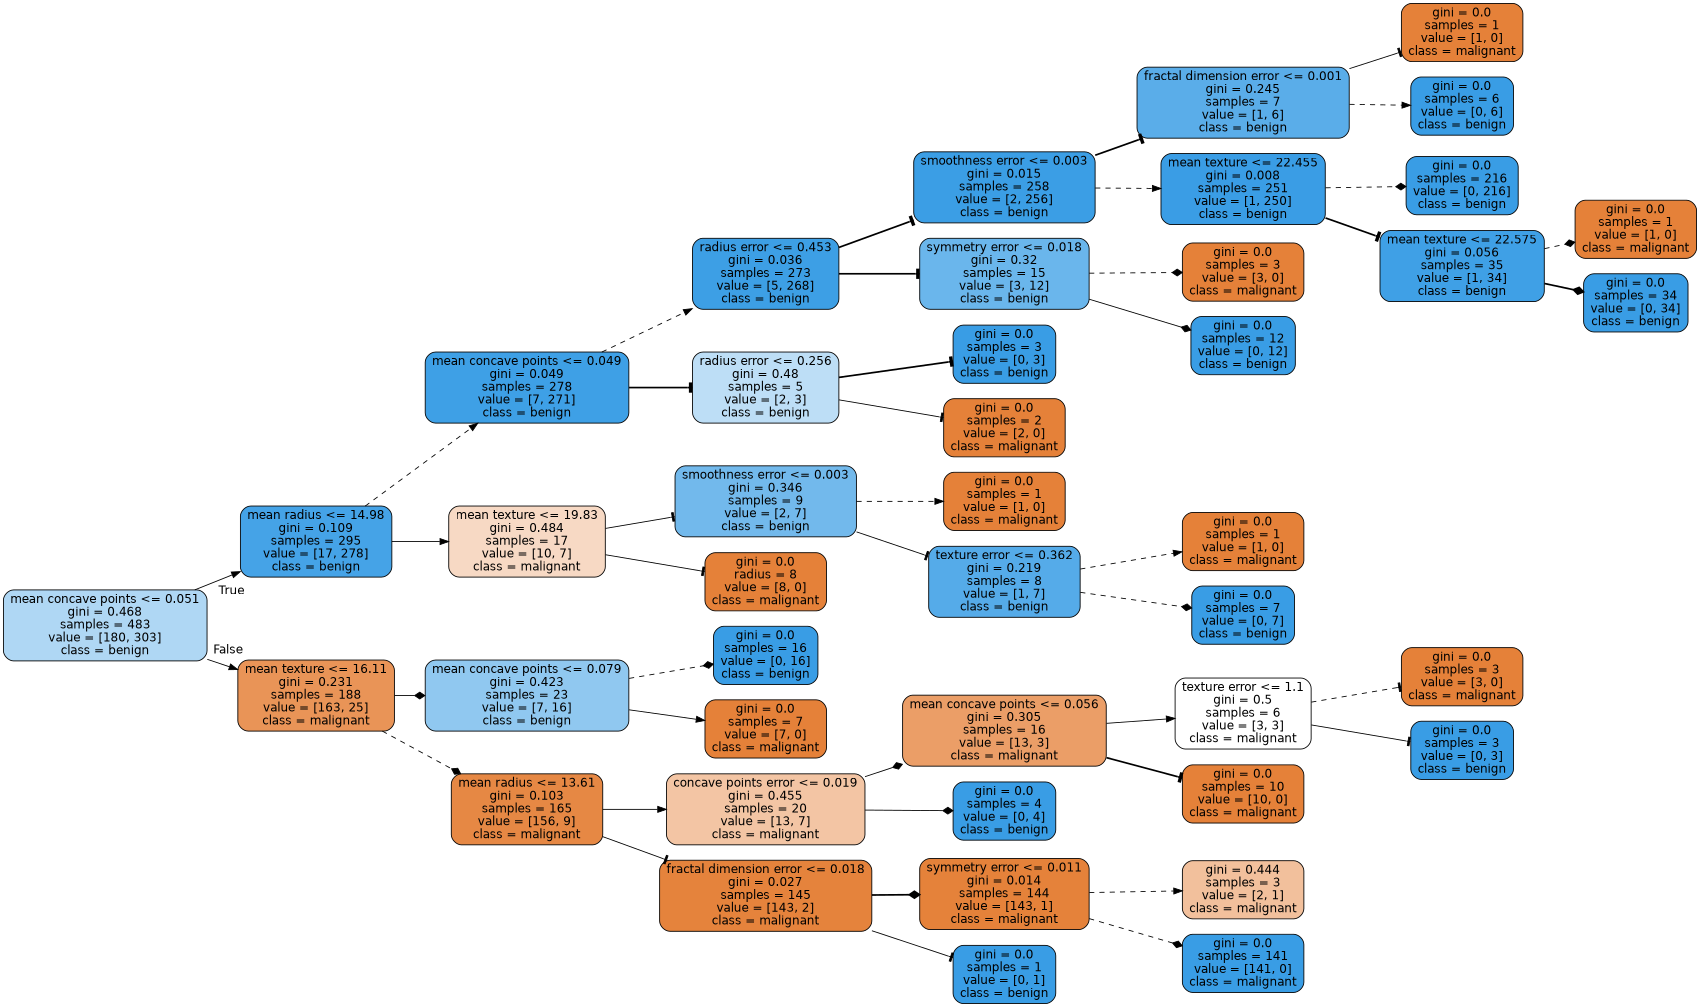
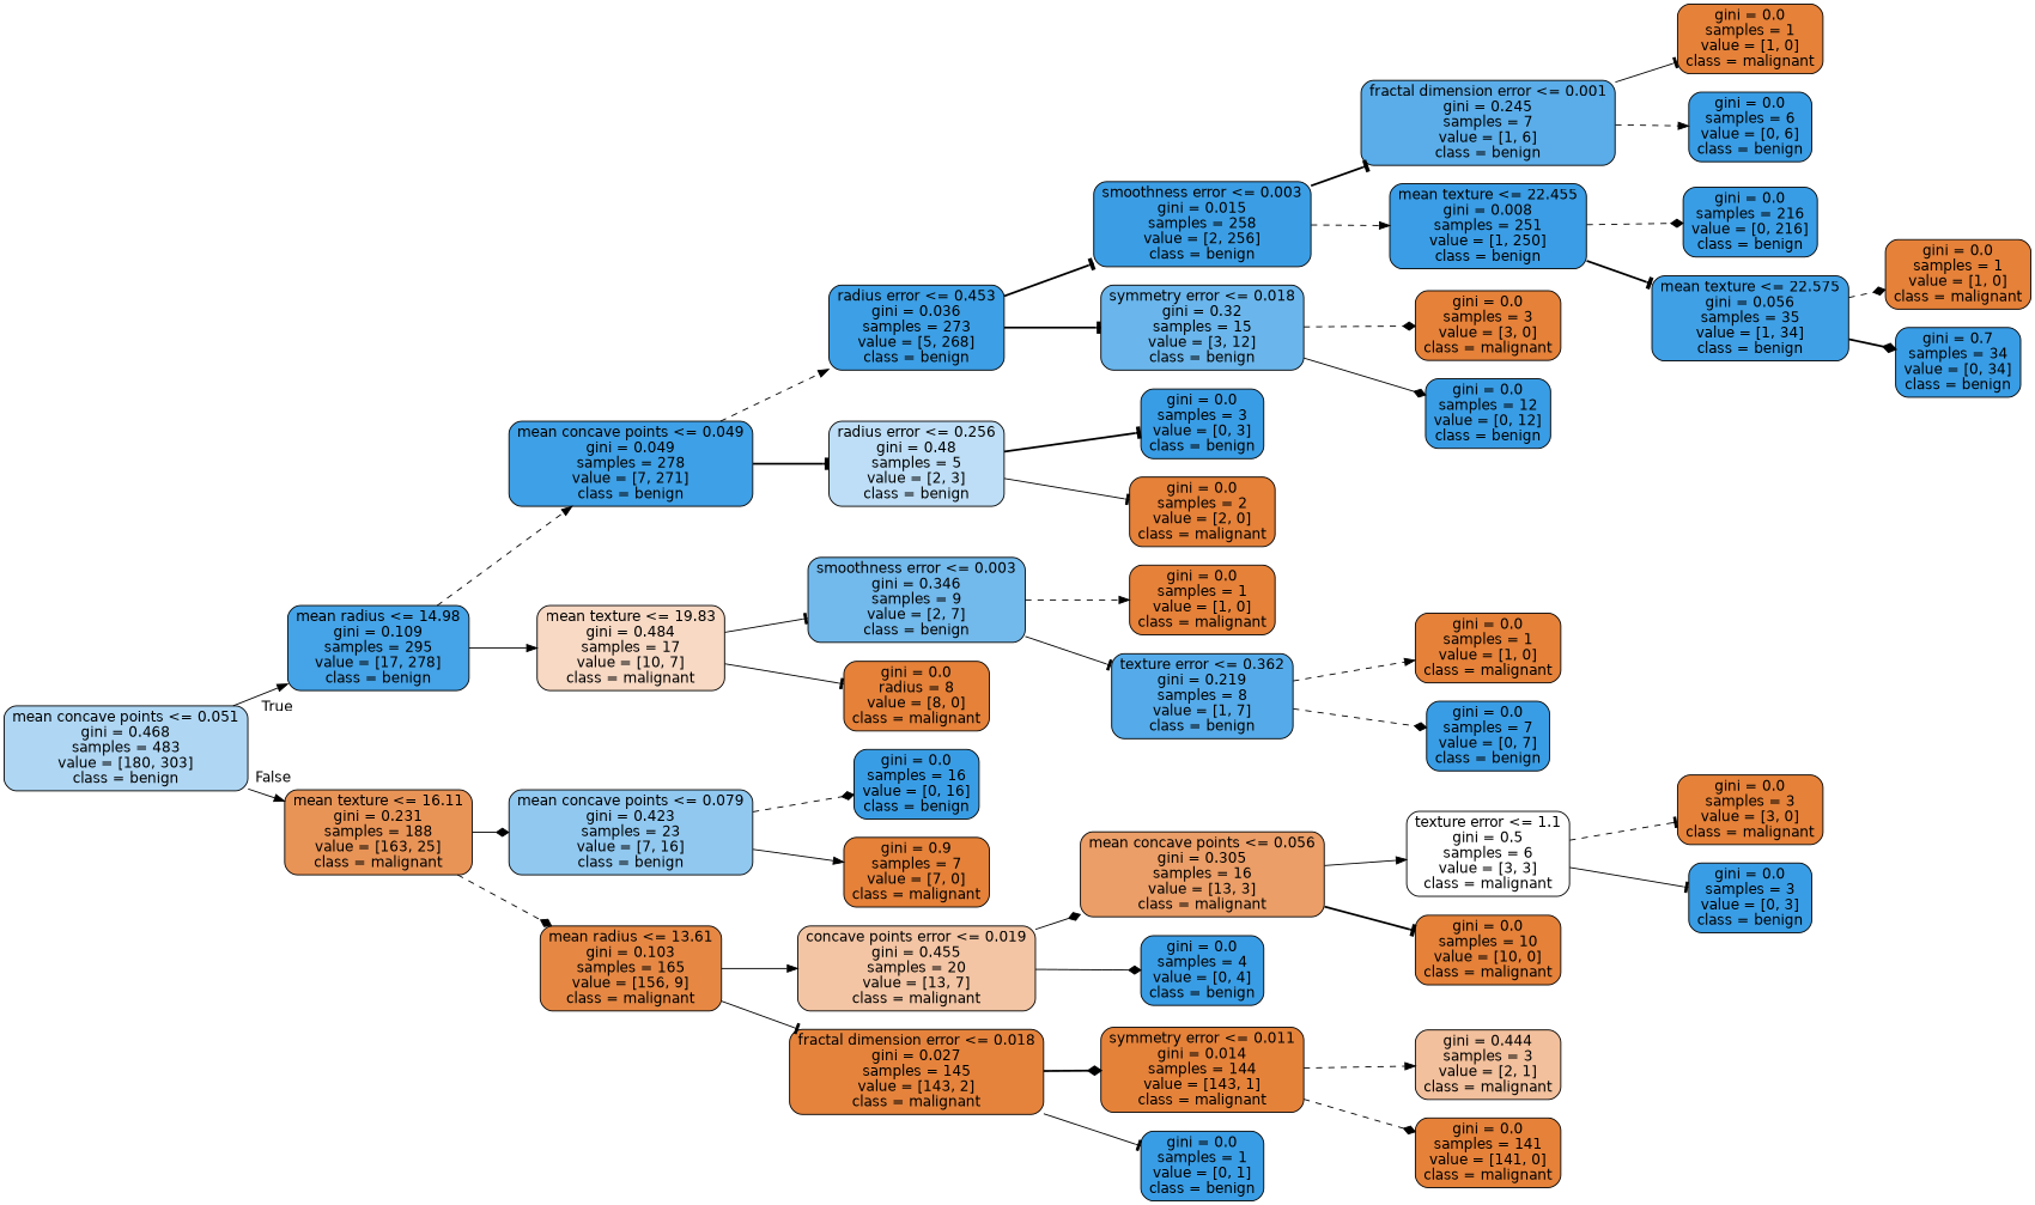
  digraph {
    rankdir=LR
    node [color=black fillcolor="#e58139" fontname=helvetica shape=box style="filled, rounded"]
    edge [arrowhead=tee fontname=helvetica style=solid]
    n1 [fillcolor="#afd7f4" label="mean concave points <= 0.051\ngini = 0.468\nsamples = 483\nvalue = [180, 303]\nclass = benign"]
    n2 [fillcolor="#45a3e7" label="mean radius <= 14.98\ngini = 0.109\nsamples = 295\nvalue = [17, 278]\nclass = benign"]
    n3 [fillcolor="#e99457" label="mean texture <= 16.11\ngini = 0.231\nsamples = 188\nvalue = [163, 25]\nclass = malignant"]
    n4 [fillcolor="#3ea0e6" label="mean concave points <= 0.049\ngini = 0.049\nsamples = 278\nvalue = [7, 271]\nclass = benign"]
    n5 [fillcolor="#f7d9c4" label="mean texture <= 19.83\ngini = 0.484\nsamples = 17\nvalue = [10, 7]\nclass = malignant"]
    n6 [fillcolor="#90c8f0" label="mean concave points <= 0.079\ngini = 0.423\nsamples = 23\nvalue = [7, 16]\nclass = benign"]
    n7 [fillcolor="#e68844" label="mean radius <= 13.61\ngini = 0.103\nsamples = 165\nvalue = [156, 9]\nclass = malignant"]
    n8 [fillcolor="#3d9fe5" label="radius error <= 0.453\ngini = 0.036\nsamples = 273\nvalue = [5, 268]\nclass = benign"]
    n9 [fillcolor="#bddef6" label="radius error <= 0.256\ngini = 0.48\nsamples = 5\nvalue = [2, 3]\nclass = benign"]
    n10 [fillcolor="#72b9ec" label="smoothness error <= 0.003\ngini = 0.346\nsamples = 9\nvalue = [2, 7]\nclass = benign"]
    n11 [label="gini = 0.0\nradius = 8\nvalue = [8, 0]\nclass = malignant"]
    n12 [fillcolor="#3b9ee5" label="smoothness error <= 0.003\ngini = 0.015\nsamples = 258\nvalue = [2, 256]\nclass = benign"]
    n13 [fillcolor="#6ab6ec" label="symmetry error <= 0.018\ngini = 0.32\nsamples = 15\nvalue = [3, 12]\nclass = benign"]
    n14 [fillcolor="#399de5" label="gini = 0.0\nsamples = 3\nvalue = [0, 3]\nclass = benign"]
    n15 [label="gini = 0.0\nsamples = 2\nvalue = [2, 0]\nclass = malignant"]
    n16 [fillcolor="#5aade9" label="fractal dimension error <= 0.001\ngini = 0.245\nsamples = 7\nvalue = [1, 6]\nclass = benign"]
    n17 [fillcolor="#3a9de5" label="mean texture <= 22.455\ngini = 0.008\nsamples = 251\nvalue = [1, 250]\nclass = benign"]
    n18 [label="gini = 0.0\nsamples = 3\nvalue = [3, 0]\nclass = malignant"]
    n19 [fillcolor="#399de5" label="gini = 0.0\nsamples = 12\nvalue = [0, 12]\nclass = benign"]
    n20 [label="gini = 0.0\nsamples = 1\nvalue = [1, 0]\nclass = malignant"]
    n21 [fillcolor="#399de5" label="gini = 0.0\nsamples = 6\nvalue = [0, 6]\nclass = benign"]
    n22 [fillcolor="#399de5" label="gini = 0.0\nsamples = 216\nvalue = [0, 216]\nclass = benign"]
    n23 [fillcolor="#3fa0e6" label="mean texture <= 22.575\ngini = 0.056\nsamples = 35\nvalue = [1, 34]\nclass = benign"]
    n24 [label="gini = 0.0\nsamples = 1\nvalue = [1, 0]\nclass = malignant"]
-   n25 [fillcolor="#399de5" label="gini = 0.0\nsamples = 34\nvalue = [0, 34]\nclass = benign"]
+   n25 [fillcolor="#399de5" label="gini = 0.7\nsamples = 34\nvalue = [0, 34]\nclass = benign"]
    n26 [label="gini = 0.0\nsamples = 1\nvalue = [1, 0]\nclass = malignant"]
    n27 [fillcolor="#55abe9" label="texture error <= 0.362\ngini = 0.219\nsamples = 8\nvalue = [1, 7]\nclass = benign"]
    n28 [label="gini = 0.0\nsamples = 1\nvalue = [1, 0]\nclass = malignant"]
    n29 [fillcolor="#399de5" label="gini = 0.0\nsamples = 7\nvalue = [0, 7]\nclass = benign"]
    n30 [fillcolor="#399de5" label="gini = 0.0\nsamples = 16\nvalue = [0, 16]\nclass = benign"]
-   n31 [label="gini = 0.0\nsamples = 7\nvalue = [7, 0]\nclass = malignant"]
+   n31 [label="gini = 0.9\nsamples = 7\nvalue = [7, 0]\nclass = malignant"]
    n32 [fillcolor="#f3c5a4" label="concave points error <= 0.019\ngini = 0.455\nsamples = 20\nvalue = [13, 7]\nclass = malignant"]
    n33 [fillcolor="#e5833c" label="fractal dimension error <= 0.018\ngini = 0.027\nsamples = 145\nvalue = [143, 2]\nclass = malignant"]
    n34 [fillcolor="#eb9e67" label="mean concave points <= 0.056\ngini = 0.305\nsamples = 16\nvalue = [13, 3]\nclass = malignant"]
    n35 [fillcolor="#399de5" label="gini = 0.0\nsamples = 4\nvalue = [0, 4]\nclass = benign"]
    n36 [fillcolor="#e5823a" label="symmetry error <= 0.011\ngini = 0.014\nsamples = 144\nvalue = [143, 1]\nclass = malignant"]
    n37 [fillcolor="#399de5" label="gini = 0.0\nsamples = 1\nvalue = [0, 1]\nclass = benign"]
    n38 [fillcolor="#ffffff" label="texture error <= 1.1\ngini = 0.5\nsamples = 6\nvalue = [3, 3]\nclass = malignant"]
    n39 [label="gini = 0.0\nsamples = 10\nvalue = [10, 0]\nclass = malignant"]
    n40 [label="gini = 0.0\nsamples = 3\nvalue = [3, 0]\nclass = malignant"]
    n41 [fillcolor="#399de5" label="gini = 0.0\nsamples = 3\nvalue = [0, 3]\nclass = benign"]
    n42 [fillcolor="#f2c09c" label="gini = 0.444\nsamples = 3\nvalue = [2, 1]\nclass = malignant"]
-   n43 [fillcolor="#399de5" label="gini = 0.0\nsamples = 141\nvalue = [141, 0]\nclass = malignant"]
+   n43 [label="gini = 0.0\nsamples = 141\nvalue = [141, 0]\nclass = malignant"]
    n1 -> n2 [arrowhead=normal headlabel=True labelangle=45 labeldistance=2.5]
    n1 -> n3 [arrowhead=normal headlabel=False labelangle=-45 labeldistance=2.5]
    n2 -> n4 [arrowhead=normal style=dashed]
    n2 -> n5 [arrowhead=normal]
    n3 -> n6 [arrowhead=diamond]
    n3 -> n7 [arrowhead=diamond style=dashed]
    n4 -> n8 [arrowhead=normal style=dashed]
    n4 -> n9 [style=bold]
    n5 -> n10
    n5 -> n11
    n6 -> n30 [arrowhead=diamond style=dashed]
    n6 -> n31 [arrowhead=normal]
    n7 -> n32 [arrowhead=normal]
    n7 -> n33
    n8 -> n12 [style=bold]
    n8 -> n13 [style=bold]
    n9 -> n14 [style=bold]
    n9 -> n15
    n10 -> n26 [arrowhead=normal style=dashed]
    n10 -> n27
    n12 -> n16 [style=bold]
    n12 -> n17 [arrowhead=normal style=dashed]
    n13 -> n18 [arrowhead=diamond style=dashed]
    n13 -> n19 [arrowhead=diamond]
    n16 -> n20
    n16 -> n21 [arrowhead=normal style=dashed]
    n17 -> n22 [arrowhead=diamond style=dashed]
    n17 -> n23 [style=bold]
    n23 -> n24 [arrowhead=diamond style=dashed]
    n23 -> n25 [arrowhead=diamond style=bold]
    n27 -> n28 [arrowhead=normal style=dashed]
    n27 -> n29 [arrowhead=diamond style=dashed]
    n32 -> n34 [arrowhead=diamond]
    n32 -> n35 [arrowhead=diamond]
    n33 -> n36 [arrowhead=diamond style=bold]
    n33 -> n37
    n34 -> n38 [arrowhead=normal]
    n34 -> n39 [style=bold]
    n36 -> n42 [arrowhead=normal style=dashed]
    n36 -> n43 [arrowhead=diamond style=dashed]
    n38 -> n40 [style=dashed]
    n38 -> n41
  }
